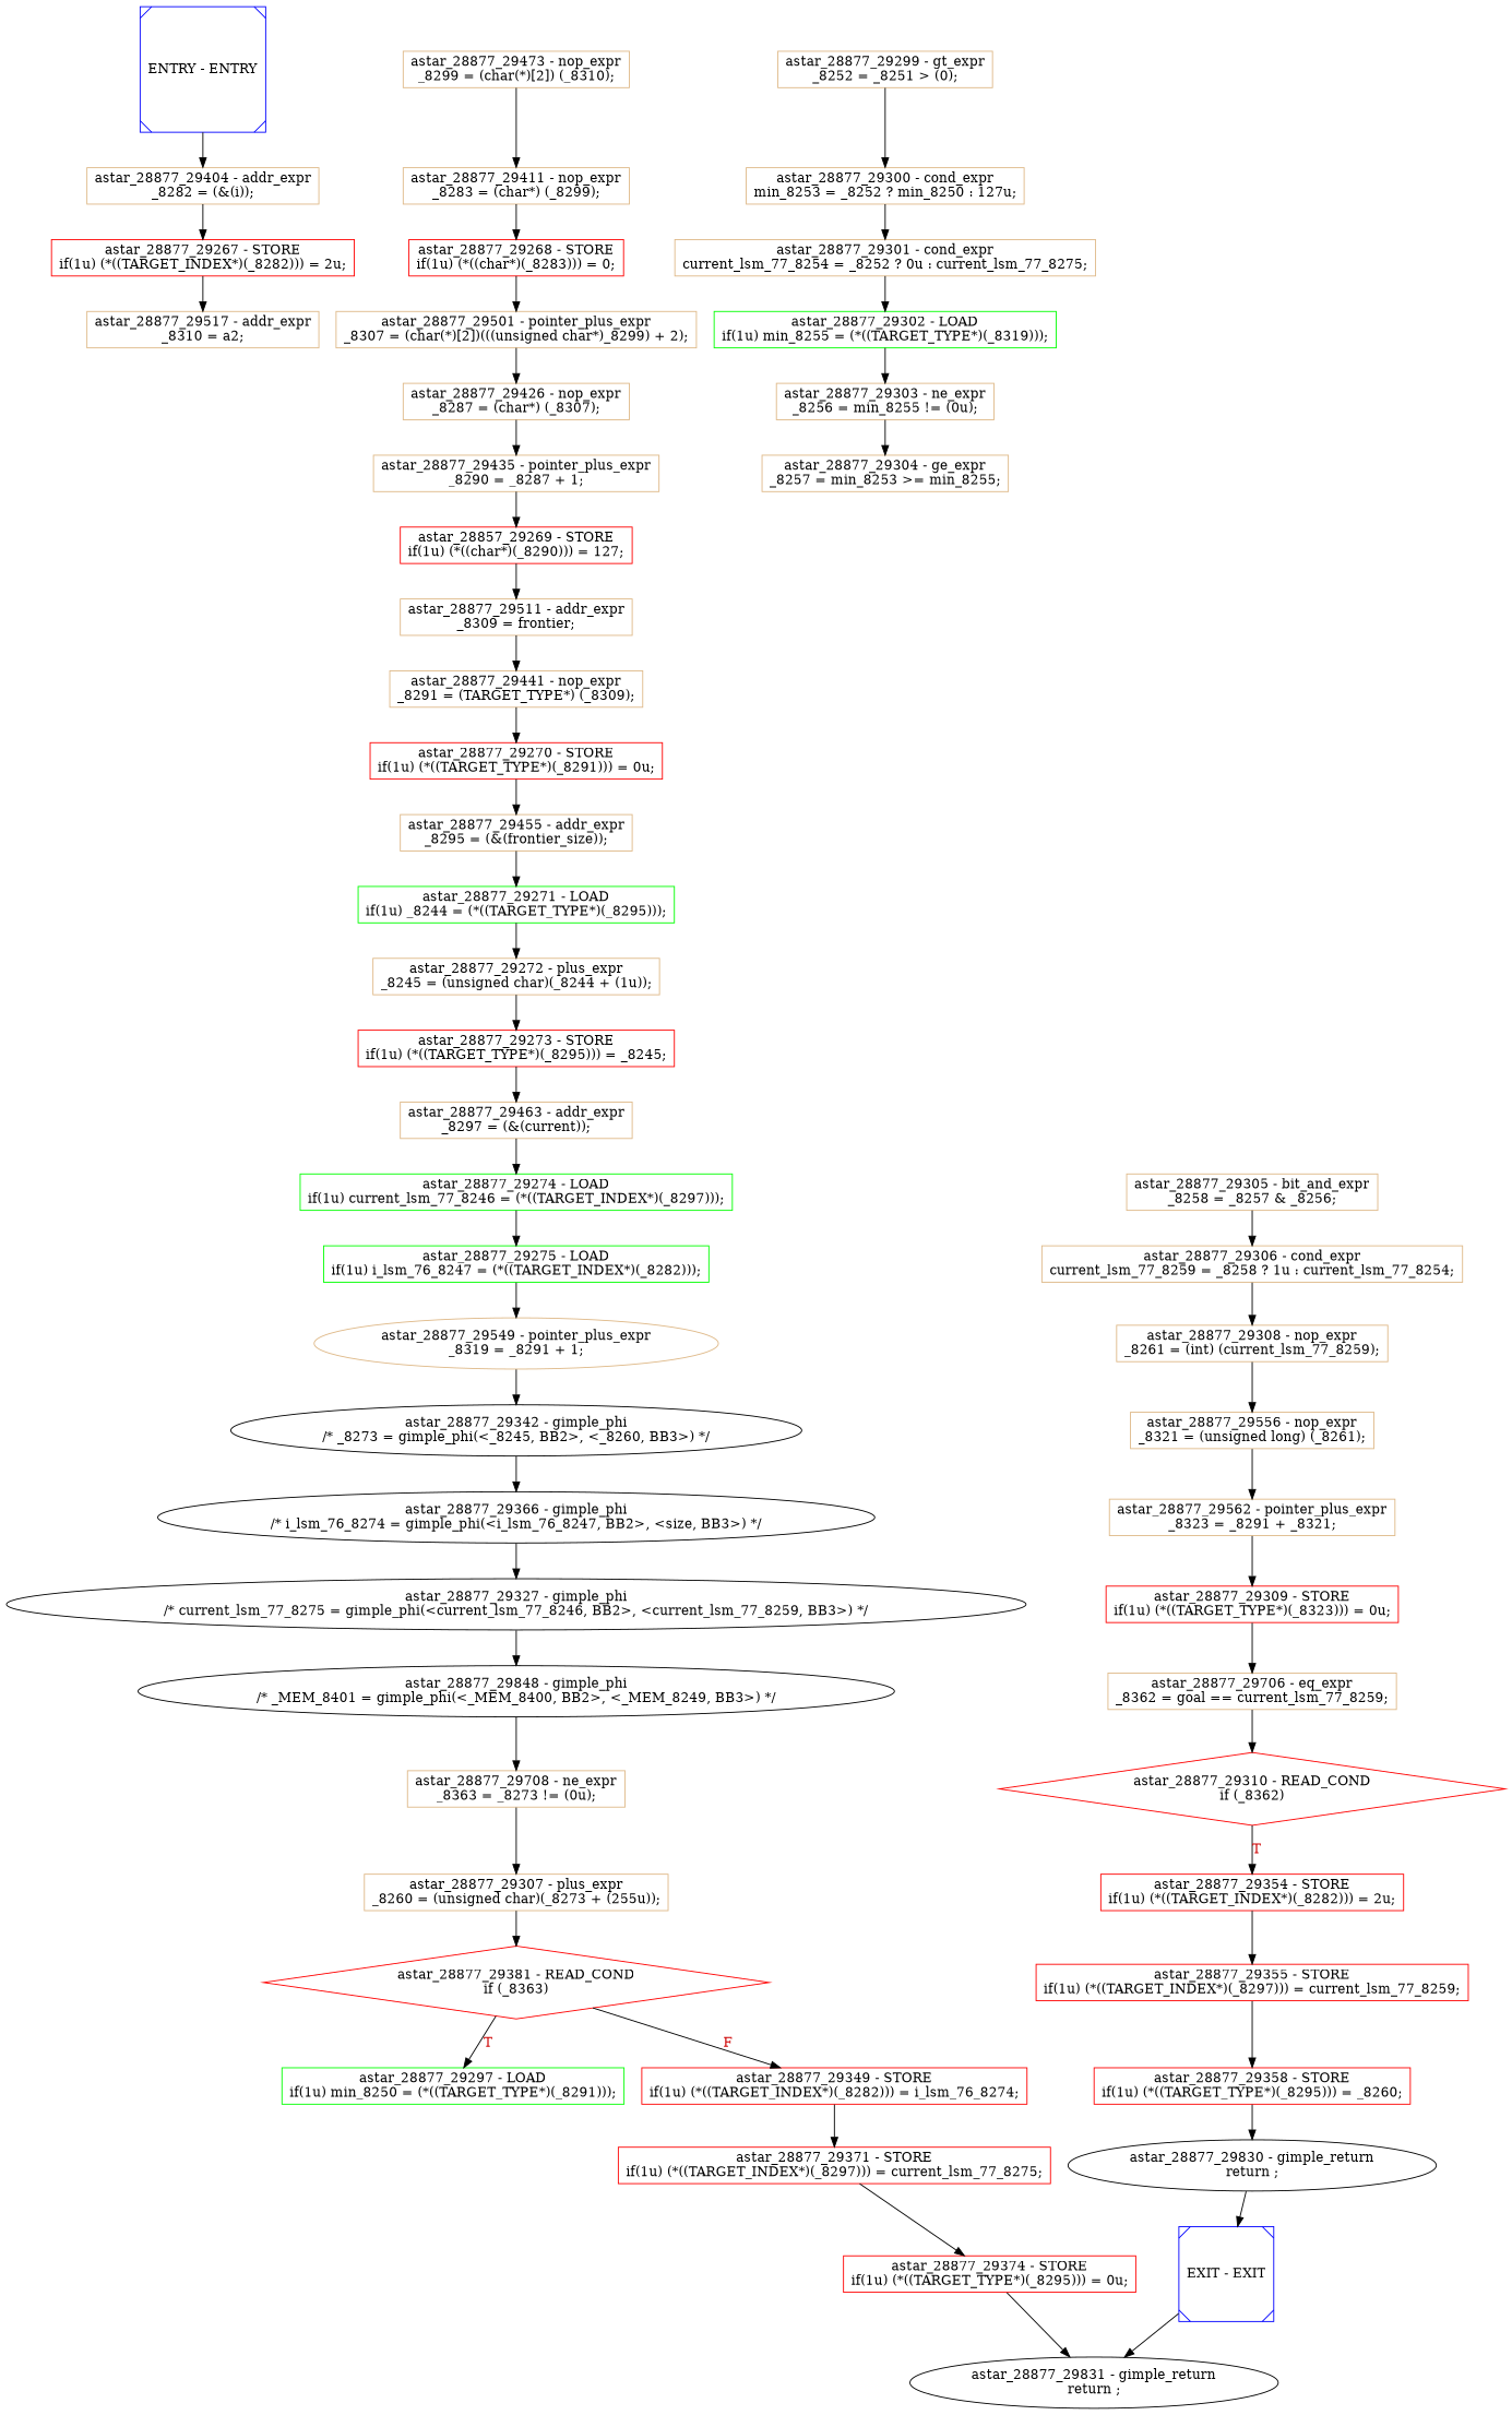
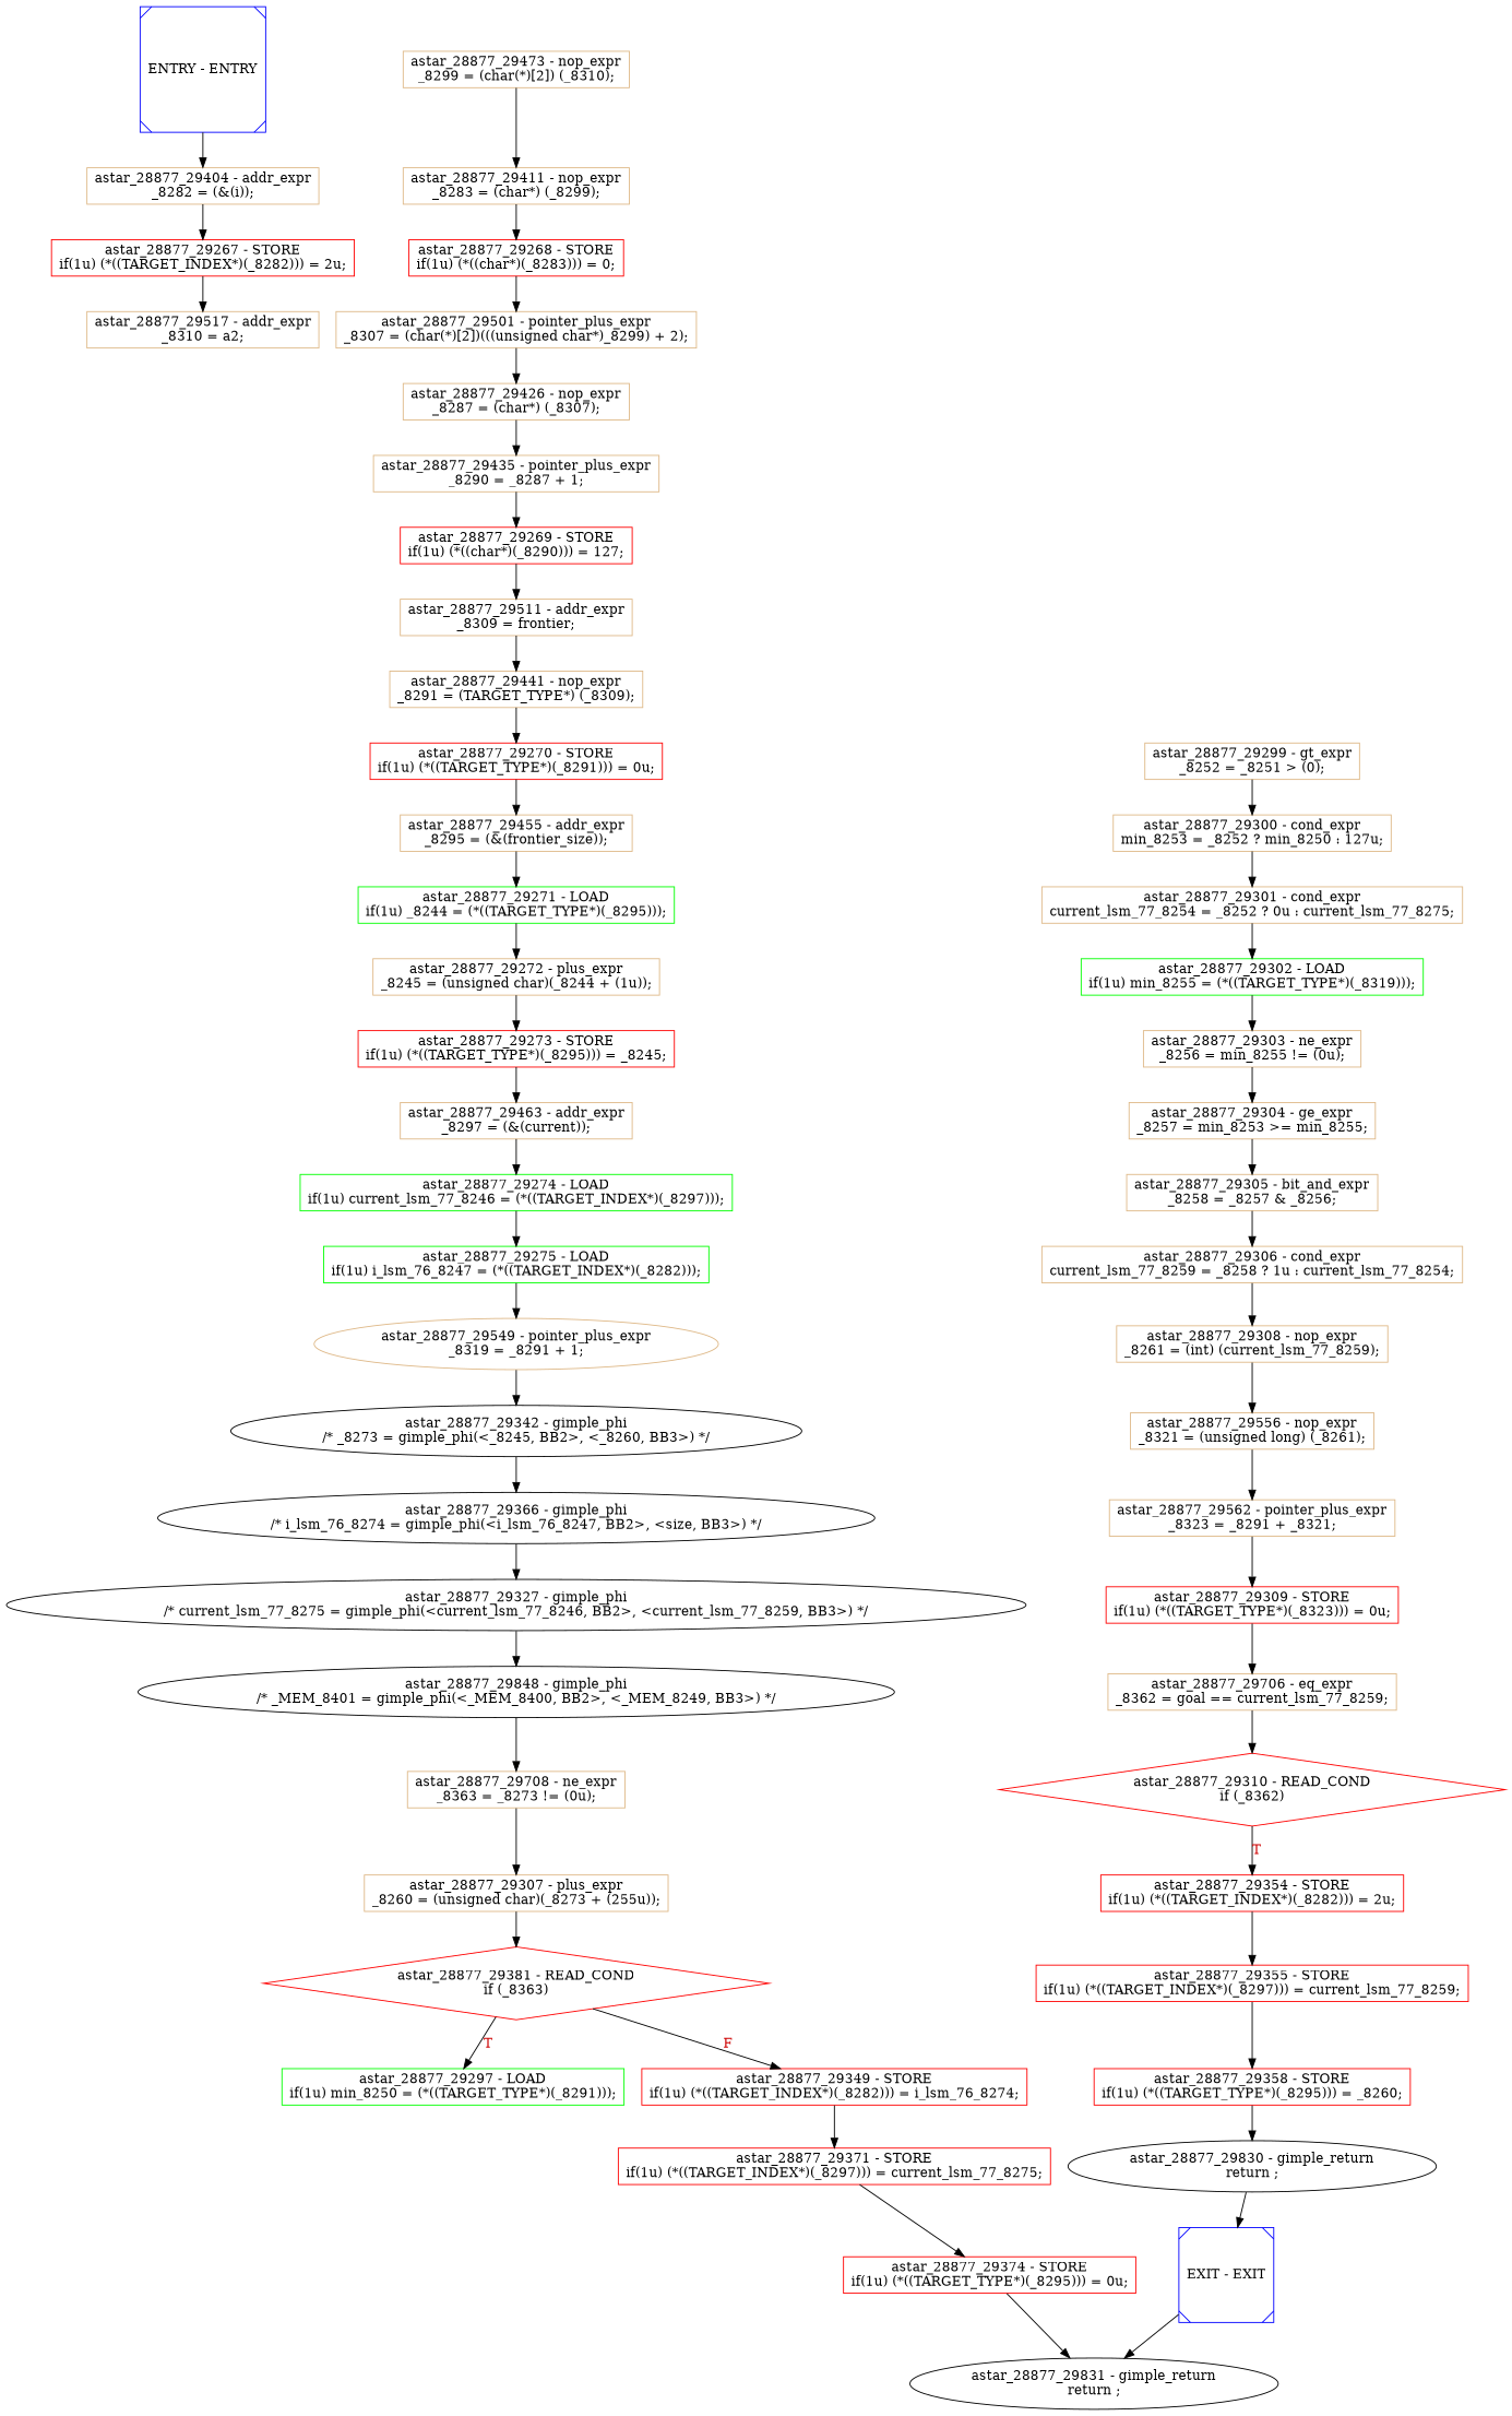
  digraph {
    node [color=burlywood shape=box]
    edge [fontcolor=red3]
    n1 [color=blue label="ENTRY - ENTRY" shape=Msquare]
    n2 [label="astar_28877_29404 - addr_expr\n_8282 = (&(i));\n"]
    n3 [color=red label="astar_28877_29267 - STORE\nif(1u) (*((TARGET_INDEX*)(_8282))) = 2u;\n"]
    n4 [color=blue label="EXIT - EXIT" shape=Msquare]
    n5 [label="astar_28877_29831 - gimple_return\nreturn ;\n" color="" shape=""]
    n6 [label="astar_28877_29517 - addr_expr\n_8310 = a2;\n"]
    n7 [label="astar_28877_29473 - nop_expr\n_8299 = (char(*)[2]) (_8310);\n"]
    n8 [label="astar_28877_29411 - nop_expr\n_8283 = (char*) (_8299);\n"]
    n9 [color=red label="astar_28877_29268 - STORE\nif(1u) (*((char*)(_8283))) = 0;\n"]
    n10 [label="astar_28877_29501 - pointer_plus_expr\n_8307 = (char(*)[2])(((unsigned char*)_8299) + 2);\n"]
    n11 [label="astar_28877_29426 - nop_expr\n_8287 = (char*) (_8307);\n"]
    n12 [label="astar_28877_29435 - pointer_plus_expr\n_8290 = _8287 + 1;\n"]
-   n13 [color=red label="astar_28857_29269 - STORE\nif(1u) (*((char*)(_8290))) = 127;\n"]
+   n13 [color=red label="astar_28877_29269 - STORE\nif(1u) (*((char*)(_8290))) = 127;\n"]
    n14 [label="astar_28877_29511 - addr_expr\n_8309 = frontier;\n"]
    n15 [label="astar_28877_29441 - nop_expr\n_8291 = (TARGET_TYPE*) (_8309);\n"]
    n16 [color=red label="astar_28877_29270 - STORE\nif(1u) (*((TARGET_TYPE*)(_8291))) = 0u;\n"]
    n17 [label="astar_28877_29455 - addr_expr\n_8295 = (&(frontier_size));\n"]
    n18 [color=green label="astar_28877_29271 - LOAD\nif(1u) _8244 = (*((TARGET_TYPE*)(_8295)));\n"]
    n19 [label="astar_28877_29272 - plus_expr\n_8245 = (unsigned char)(_8244 + (1u));\n"]
    n20 [color=red label="astar_28877_29273 - STORE\nif(1u) (*((TARGET_TYPE*)(_8295))) = _8245;\n"]
    n21 [label="astar_28877_29463 - addr_expr\n_8297 = (&(current));\n"]
    n22 [color=green label="astar_28877_29274 - LOAD\nif(1u) current_lsm_77_8246 = (*((TARGET_INDEX*)(_8297)));\n"]
    n23 [color=green label="astar_28877_29275 - LOAD\nif(1u) i_lsm_76_8247 = (*((TARGET_INDEX*)(_8282)));\n"]
    n24 [label="astar_28877_29549 - pointer_plus_expr\n_8319 = _8291 + 1;\n" shape=ellipse]
    n25 [label="astar_28877_29342 - gimple_phi\n/* _8273 = gimple_phi(<_8245, BB2>, <_8260, BB3>) */\n" color="" shape=""]
    n26 [label="astar_28877_29366 - gimple_phi\n/* i_lsm_76_8274 = gimple_phi(<i_lsm_76_8247, BB2>, <size, BB3>) */\n" color="" shape=""]
    n27 [label="astar_28877_29327 - gimple_phi\n/* current_lsm_77_8275 = gimple_phi(<current_lsm_77_8246, BB2>, <current_lsm_77_8259, BB3>) */\n" color="" shape=""]
    n28 [color=green label="astar_28877_29297 - LOAD\nif(1u) min_8250 = (*((TARGET_TYPE*)(_8291)));\n"]
    n29 [label="astar_28877_29299 - gt_expr\n_8252 = _8251 > (0);\n"]
    n30 [label="astar_28877_29300 - cond_expr\nmin_8253 = _8252 ? min_8250 : 127u;\n"]
    n31 [label="astar_28877_29301 - cond_expr\ncurrent_lsm_77_8254 = _8252 ? 0u : current_lsm_77_8275;\n"]
    n32 [color=green label="astar_28877_29302 - LOAD\nif(1u) min_8255 = (*((TARGET_TYPE*)(_8319)));\n"]
    n33 [label="astar_28877_29303 - ne_expr\n_8256 = min_8255 != (0u);\n"]
    n34 [label="astar_28877_29304 - ge_expr\n_8257 = min_8253 >= min_8255;\n"]
    n35 [label="astar_28877_29305 - bit_and_expr\n_8258 = _8257 & _8256;\n"]
    n36 [label="astar_28877_29306 - cond_expr\ncurrent_lsm_77_8259 = _8258 ? 1u : current_lsm_77_8254;\n"]
    n37 [label="astar_28877_29308 - nop_expr\n_8261 = (int) (current_lsm_77_8259);\n"]
    n38 [label="astar_28877_29556 - nop_expr\n_8321 = (unsigned long) (_8261);\n"]
    n39 [label="astar_28877_29562 - pointer_plus_expr\n_8323 = _8291 + _8321;\n"]
    n40 [color=red label="astar_28877_29309 - STORE\nif(1u) (*((TARGET_TYPE*)(_8323))) = 0u;\n"]
    n41 [label="astar_28877_29706 - eq_expr\n_8362 = goal == current_lsm_77_8259;\n"]
    n42 [color=red label="astar_28877_29310 - READ_COND\nif (_8362)\n" shape=diamond]
    n43 [color=red label="astar_28877_29354 - STORE\nif(1u) (*((TARGET_INDEX*)(_8282))) = 2u;\n"]
    n44 [color=red label="astar_28877_29355 - STORE\nif(1u) (*((TARGET_INDEX*)(_8297))) = current_lsm_77_8259;\n"]
    n45 [color=red label="astar_28877_29358 - STORE\nif(1u) (*((TARGET_TYPE*)(_8295))) = _8260;\n"]
    n46 [label="astar_28877_29830 - gimple_return\nreturn ;\n" color="" shape=""]
    n47 [label="astar_28877_29848 - gimple_phi\n/* _MEM_8401 = gimple_phi(<_MEM_8400, BB2>, <_MEM_8249, BB3>) */\n" color="" shape=""]
    n48 [label="astar_28877_29708 - ne_expr\n_8363 = _8273 != (0u);\n"]
    n49 [label="astar_28877_29307 - plus_expr\n_8260 = (unsigned char)(_8273 + (255u));\n"]
    n50 [color=red label="astar_28877_29381 - READ_COND\nif (_8363)\n" shape=diamond]
    n51 [color=red label="astar_28877_29349 - STORE\nif(1u) (*((TARGET_INDEX*)(_8282))) = i_lsm_76_8274;\n"]
    n52 [color=red label="astar_28877_29371 - STORE\nif(1u) (*((TARGET_INDEX*)(_8297))) = current_lsm_77_8275;\n"]
    n53 [color=red label="astar_28877_29374 - STORE\nif(1u) (*((TARGET_TYPE*)(_8295))) = 0u;\n"]
    n1 -> n2
    n2 -> n3
    n3 -> n6
    n4 -> n5
    n7 -> n8
    n8 -> n9
    n9 -> n10
    n10 -> n11
    n11 -> n12
    n12 -> n13
    n13 -> n14
    n14 -> n15
    n15 -> n16
    n16 -> n17
    n17 -> n18
    n18 -> n19
    n19 -> n20
    n20 -> n21
    n21 -> n22
    n22 -> n23
    n23 -> n24
    n24 -> n25
    n25 -> n26
    n26 -> n27
    n27 -> n47
    n29 -> n30
    n30 -> n31
    n31 -> n32
    n32 -> n33
    n33 -> n34
+   n34 -> n35
    n35 -> n36
    n36 -> n37
    n37 -> n38
    n38 -> n39
    n39 -> n40
    n40 -> n41
    n41 -> n42
    n42 -> n43 [label=T]
    n43 -> n44
    n44 -> n45
    n45 -> n46
    n46 -> n4
    n47 -> n48
    n48 -> n49
    n49 -> n50
    n50 -> n28 [label=T]
    n50 -> n51 [label=F]
    n51 -> n52
    n52 -> n53
    n53 -> n5
  }
